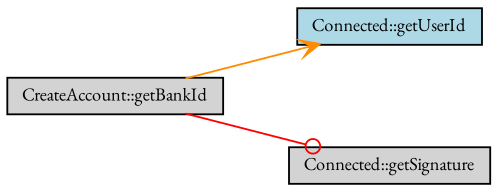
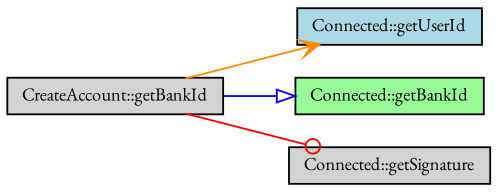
  digraph {
    fontname="EB Garamond"
    rankdir=LR
    node [color=black fillcolor=lightgrey fontname="EB Garamond" fontsize=10 shape=record style=filled]
    edge [fontname="EB Garamond" fontsize=10 labelfontname=Helvetica labelfontsize=10 style=solid]
    n1 [fontcolor=black height=0.2 label="CreateAccount::getBankId" width=0.4]
    n2 [fillcolor=lightblue height=0.2 label="Connected::getUserId" width=0.4]
+   n3 [fillcolor=palegreen height=0.2 label="Connected::getBankId" width=0.4]
    n4 [height=0.2 label="Connected::getSignature" width=0.4]
    n1 -> n2 [arrowhead=vee color=darkorange]
+   n1 -> n3 [arrowhead=onormal color=blue]
    n1 -> n4 [arrowhead=odot color=red]
  }
